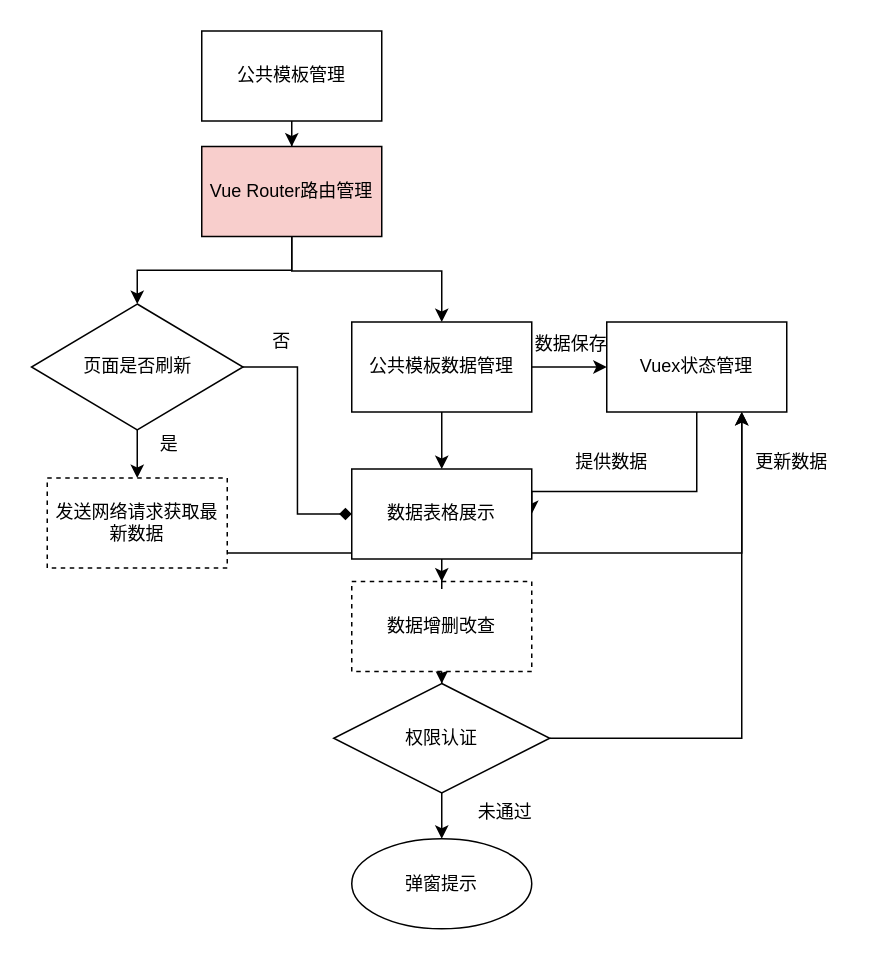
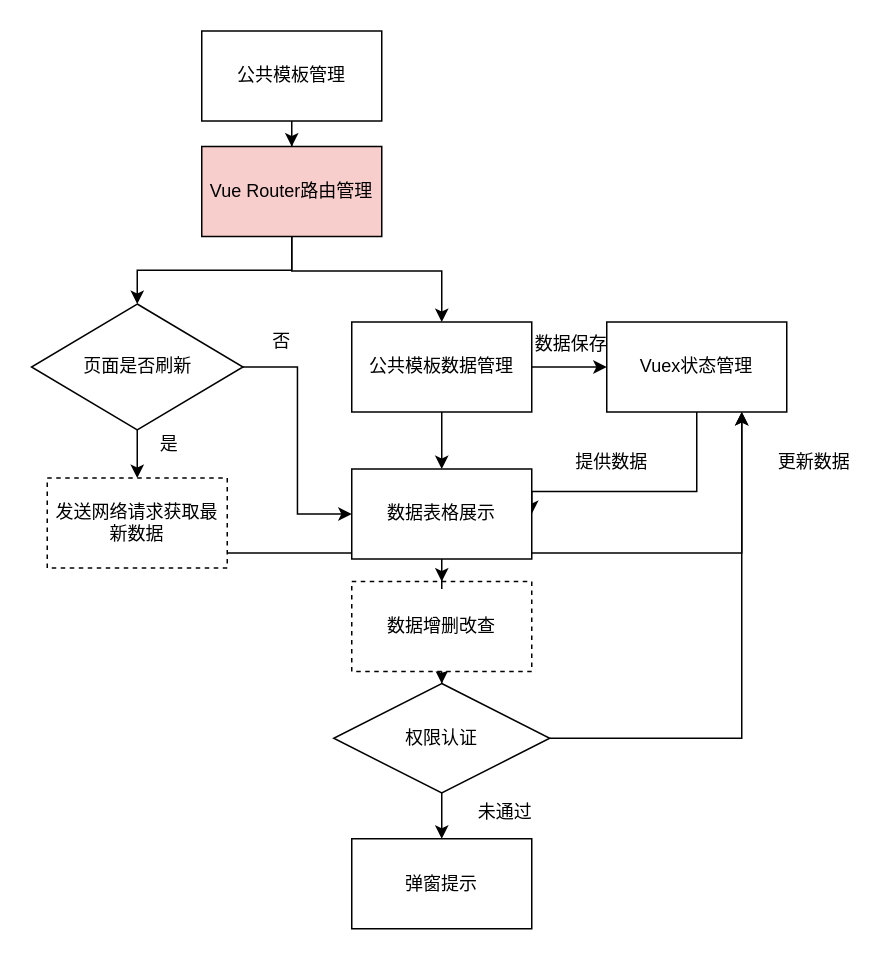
  <mxCell id="0" />
  <mxCell id="1" parent="0" />
  <mxCell id="2" style="edgeStyle=orthogonalEdgeStyle;rounded=0;orthogonalLoop=1;jettySize=auto;html=1;entryX=0.5;entryY=0;entryDx=0;entryDy=0;" edge="1" parent="1" source="3" target="6"><mxGeometry relative="1" as="geometry" /></mxCell>
  <mxCell id="3" value="公共模板管理" style="rounded=0;whiteSpace=wrap;html=1;" vertex="1" parent="1"><mxGeometry x="134" y="20" width="120" height="60" as="geometry" /></mxCell>
  <mxCell id="4" value="" style="edgeStyle=orthogonalEdgeStyle;rounded=0;orthogonalLoop=1;jettySize=auto;html=1;" edge="1" parent="1" source="6" target="9"><mxGeometry relative="1" as="geometry" /></mxCell>
  <mxCell id="5" value="" style="edgeStyle=orthogonalEdgeStyle;rounded=0;orthogonalLoop=1;jettySize=auto;html=1;" edge="1" parent="1"><mxGeometry relative="1" as="geometry"><mxPoint x="194" y="157" as="sourcePoint" /><mxPoint x="294" y="214" as="targetPoint" /><Array as="points"><mxPoint x="194" y="180" /><mxPoint x="294" y="180" /></Array></mxGeometry></mxCell>
  <mxCell id="6" value="Vue Router路由管理" style="whiteSpace=wrap;html=1;rounded=0;fillColor=#f8cecc;" vertex="1" parent="1"><mxGeometry x="134" y="97" width="120" height="60" as="geometry" /></mxCell>
  <mxCell id="7" value="" style="edgeStyle=orthogonalEdgeStyle;rounded=0;orthogonalLoop=1;jettySize=auto;html=1;" edge="1" parent="1" source="9" target="11"><mxGeometry relative="1" as="geometry" /></mxCell>
- <mxCell id="8" style="edgeStyle=orthogonalEdgeStyle;rounded=0;orthogonalLoop=1;jettySize=auto;html=1;exitX=1;exitY=0.5;exitDx=0;exitDy=0;entryX=0;entryY=0.5;entryDx=0;entryDy=0;endArrow=diamond;" edge="1" parent="1" source="9" target="23"><mxGeometry relative="1" as="geometry" /></mxCell>
+ <mxCell id="8" style="edgeStyle=orthogonalEdgeStyle;rounded=0;orthogonalLoop=1;jettySize=auto;html=1;exitX=1;exitY=0.5;exitDx=0;exitDy=0;entryX=0;entryY=0.5;entryDx=0;entryDy=0;" edge="1" parent="1" source="9" target="23"><mxGeometry relative="1" as="geometry" /></mxCell>
  <mxCell id="9" value="页面是否刷新" style="rhombus;whiteSpace=wrap;html=1;rounded=0;" vertex="1" parent="1"><mxGeometry x="20.5" y="202" width="141" height="84" as="geometry" /></mxCell>
  <mxCell id="10" style="edgeStyle=orthogonalEdgeStyle;rounded=0;orthogonalLoop=1;jettySize=auto;html=1;entryX=0.75;entryY=1;entryDx=0;entryDy=0;" edge="1" parent="1" source="11" target="20"><mxGeometry relative="1" as="geometry"><Array as="points"><mxPoint x="494" y="368" /></Array></mxGeometry></mxCell>
  <mxCell id="11" value="发送网络请求获取最新数据" style="whiteSpace=wrap;html=1;rounded=0;dashed=1;" vertex="1" parent="1"><mxGeometry x="31" y="318" width="120" height="60" as="geometry" /></mxCell>
  <mxCell id="12" value="是" style="text;html=1;align=center;verticalAlign=middle;resizable=0;points=[];autosize=1;strokeColor=none;fillColor=none;" vertex="1" parent="1"><mxGeometry x="97" y="283" width="30" height="26" as="geometry" /></mxCell>
  <mxCell id="13" value="" style="edgeStyle=orthogonalEdgeStyle;rounded=0;orthogonalLoop=1;jettySize=auto;html=1;" edge="1" parent="1" source="14" target="28"><mxGeometry relative="1" as="geometry" /></mxCell>
  <mxCell id="14" value="数据增删改查" style="whiteSpace=wrap;html=1;rounded=0;dashed=1;" vertex="1" parent="1"><mxGeometry x="234" y="387" width="120" height="60" as="geometry" /></mxCell>
  <mxCell id="15" value="" style="edgeStyle=orthogonalEdgeStyle;rounded=0;orthogonalLoop=1;jettySize=auto;html=1;" edge="1" parent="1" source="17" target="20"><mxGeometry relative="1" as="geometry" /></mxCell>
  <mxCell id="16" value="" style="edgeStyle=orthogonalEdgeStyle;rounded=0;orthogonalLoop=1;jettySize=auto;html=1;" edge="1" parent="1" source="17" target="23"><mxGeometry relative="1" as="geometry" /></mxCell>
  <mxCell id="17" value="公共模板数据管理" style="whiteSpace=wrap;html=1;rounded=0;" vertex="1" parent="1"><mxGeometry x="234" y="214" width="120" height="60" as="geometry" /></mxCell>
  <mxCell id="18" value="否" style="text;html=1;align=center;verticalAlign=middle;resizable=0;points=[];autosize=1;strokeColor=none;fillColor=none;" vertex="1" parent="1"><mxGeometry x="172" y="214" width="30" height="26" as="geometry" /></mxCell>
  <mxCell id="19" style="edgeStyle=orthogonalEdgeStyle;rounded=0;orthogonalLoop=1;jettySize=auto;html=1;entryX=1;entryY=0.5;entryDx=0;entryDy=0;" edge="1" parent="1" source="20" target="23"><mxGeometry relative="1" as="geometry"><Array as="points"><mxPoint x="464" y="327" /></Array></mxGeometry></mxCell>
  <mxCell id="20" value="Vuex状态管理" style="whiteSpace=wrap;html=1;rounded=0;" vertex="1" parent="1"><mxGeometry x="404" y="214" width="120" height="60" as="geometry" /></mxCell>
  <mxCell id="21" value="数据保存" style="text;html=1;align=center;verticalAlign=middle;resizable=0;points=[];autosize=1;strokeColor=none;fillColor=none;" vertex="1" parent="1"><mxGeometry x="347" y="216" width="66" height="26" as="geometry" /></mxCell>
  <mxCell id="22" style="edgeStyle=orthogonalEdgeStyle;rounded=0;orthogonalLoop=1;jettySize=auto;html=1;entryX=0.5;entryY=0;entryDx=0;entryDy=0;" edge="1" parent="1" source="23" target="14"><mxGeometry relative="1" as="geometry" /></mxCell>
  <mxCell id="23" value="数据表格展示" style="whiteSpace=wrap;html=1;rounded=0;" vertex="1" parent="1"><mxGeometry x="234" y="312" width="120" height="60" as="geometry" /></mxCell>
  <mxCell id="24" value="提供数据" style="text;html=1;align=center;verticalAlign=middle;resizable=0;points=[];autosize=1;strokeColor=none;fillColor=none;" vertex="1" parent="1"><mxGeometry x="374" y="295" width="66" height="26" as="geometry" /></mxCell>
- <mxCell id="25" value="更新数据" style="text;html=1;align=center;verticalAlign=middle;resizable=0;points=[];autosize=1;strokeColor=none;fillColor=none;" vertex="1" parent="1"><mxGeometry x="494" y="295" width="66" height="26" as="geometry" /></mxCell>
+ <mxCell id="25" value="更新数据" style="text;html=1;align=center;verticalAlign=middle;resizable=0;points=[];autosize=1;strokeColor=none;fillColor=none;" vertex="1" parent="1"><mxGeometry x="509" y="295" width="66" height="26" as="geometry" /></mxCell>
  <mxCell id="26" value="" style="edgeStyle=orthogonalEdgeStyle;rounded=0;orthogonalLoop=1;jettySize=auto;html=1;" edge="1" parent="1" source="28" target="30"><mxGeometry relative="1" as="geometry" /></mxCell>
  <mxCell id="27" style="edgeStyle=orthogonalEdgeStyle;rounded=0;orthogonalLoop=1;jettySize=auto;html=1;entryX=0.75;entryY=1;entryDx=0;entryDy=0;" edge="1" parent="1" source="28" target="20"><mxGeometry relative="1" as="geometry" /></mxCell>
  <mxCell id="28" value="权限认证" style="rhombus;whiteSpace=wrap;html=1;rounded=0;" vertex="1" parent="1"><mxGeometry x="222" y="455" width="144" height="73" as="geometry" /></mxCell>
  <mxCell id="29" value="未通过" style="text;html=1;align=center;verticalAlign=middle;resizable=0;points=[];autosize=1;strokeColor=none;fillColor=none;" vertex="1" parent="1"><mxGeometry x="309" y="528" width="54" height="26" as="geometry" /></mxCell>
- <mxCell id="30" value="弹窗提示" style="ellipse;whiteSpace=wrap;html=1;" vertex="1" parent="1"><mxGeometry x="234" y="558.5" width="120" height="60" as="geometry" /></mxCell>
+ <mxCell id="30" value="弹窗提示" style="whiteSpace=wrap;html=1;rounded=0;" vertex="1" parent="1"><mxGeometry x="234" y="558.5" width="120" height="60" as="geometry" /></mxCell>
